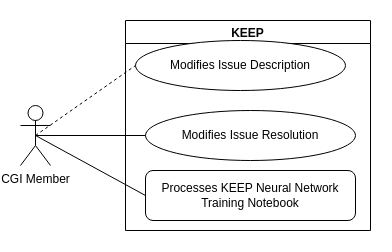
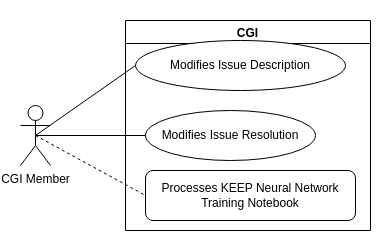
  <mxCell id="0" />
  <mxCell id="1" parent="0" />
- <mxCell id="2" value="KEEP" style="swimlane;" parent="1" vertex="1"><mxGeometry x="125" y="20" width="245" height="210" as="geometry" /></mxCell>
+ <mxCell id="2" value="CGI" style="swimlane;" parent="1" vertex="1"><mxGeometry x="125" y="20" width="245" height="210" as="geometry" /></mxCell>
  <mxCell id="3" value="Processes KEEP Neural Network Training Notebook" style="whiteSpace=wrap;html=1;rounded=1;" parent="2" vertex="1"><mxGeometry x="20" y="150" width="210" height="50" as="geometry" /></mxCell>
- <mxCell id="4" value="Modifies Issue Resolution" style="ellipse;whiteSpace=wrap;html=1;" parent="2" vertex="1"><mxGeometry x="20" y="90" width="210" height="50" as="geometry" /></mxCell>
+ <mxCell id="4" value="Modifies Issue Resolution" style="ellipse;whiteSpace=wrap;html=1;" parent="2" vertex="1"><mxGeometry x="20" y="90" width="170" height="50" as="geometry" /></mxCell>
  <mxCell id="5" value="Modifies Issue Description" style="ellipse;whiteSpace=wrap;html=1;" parent="1" vertex="1"><mxGeometry x="135" y="40" width="210" height="50" as="geometry" /></mxCell>
- <mxCell id="6" style="rounded=0;orthogonalLoop=1;jettySize=auto;html=1;exitX=0.5;exitY=0.5;exitDx=0;exitDy=0;exitPerimeter=0;entryX=0;entryY=0.5;entryDx=0;entryDy=0;endArrow=none;endFill=0;dashed=1;" parent="1" source="9" target="5" edge="1"><mxGeometry relative="1" as="geometry" /></mxCell>
+ <mxCell id="6" style="rounded=0;orthogonalLoop=1;jettySize=auto;html=1;exitX=0.5;exitY=0.5;exitDx=0;exitDy=0;exitPerimeter=0;entryX=0;entryY=0.5;entryDx=0;entryDy=0;endArrow=none;endFill=0;" parent="1" source="9" target="5" edge="1"><mxGeometry relative="1" as="geometry" /></mxCell>
  <mxCell id="7" style="edgeStyle=none;rounded=0;orthogonalLoop=1;jettySize=auto;html=1;exitX=0.5;exitY=0.5;exitDx=0;exitDy=0;exitPerimeter=0;entryX=0;entryY=0.5;entryDx=0;entryDy=0;endArrow=none;endFill=0;" parent="1" source="9" target="4" edge="1"><mxGeometry relative="1" as="geometry" /></mxCell>
- <mxCell id="8" style="edgeStyle=none;rounded=0;orthogonalLoop=1;jettySize=auto;html=1;exitX=0.5;exitY=0.5;exitDx=0;exitDy=0;exitPerimeter=0;entryX=0;entryY=0.5;entryDx=0;entryDy=0;endArrow=none;endFill=0;" parent="1" source="9" target="3" edge="1"><mxGeometry relative="1" as="geometry" /></mxCell>
+ <mxCell id="8" style="edgeStyle=none;rounded=0;orthogonalLoop=1;jettySize=auto;html=1;exitX=0.5;exitY=0.5;exitDx=0;exitDy=0;exitPerimeter=0;entryX=0;entryY=0.5;entryDx=0;entryDy=0;endArrow=none;endFill=0;dashed=1;" parent="1" source="9" target="3" edge="1"><mxGeometry relative="1" as="geometry" /></mxCell>
  <mxCell id="9" value="CGI Member" style="shape=umlActor;verticalLabelPosition=bottom;verticalAlign=top;html=1;outlineConnect=0;" parent="1" vertex="1"><mxGeometry x="20" y="105" width="30" height="60" as="geometry" /></mxCell>
